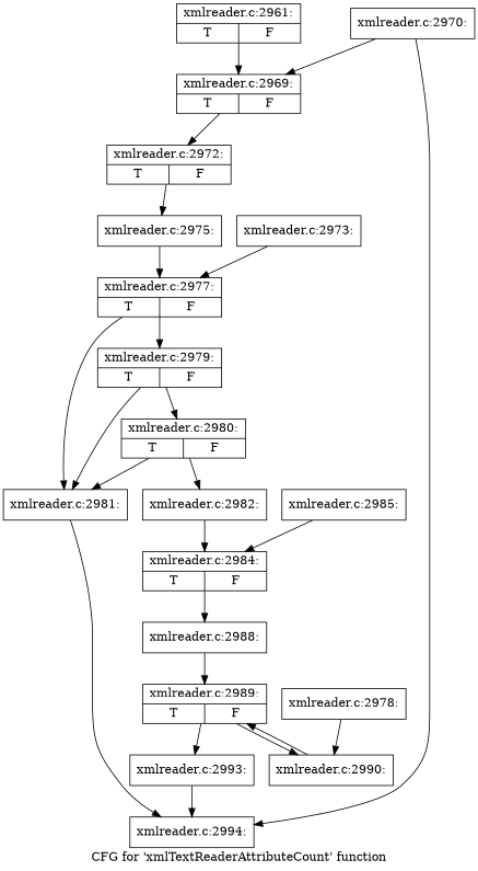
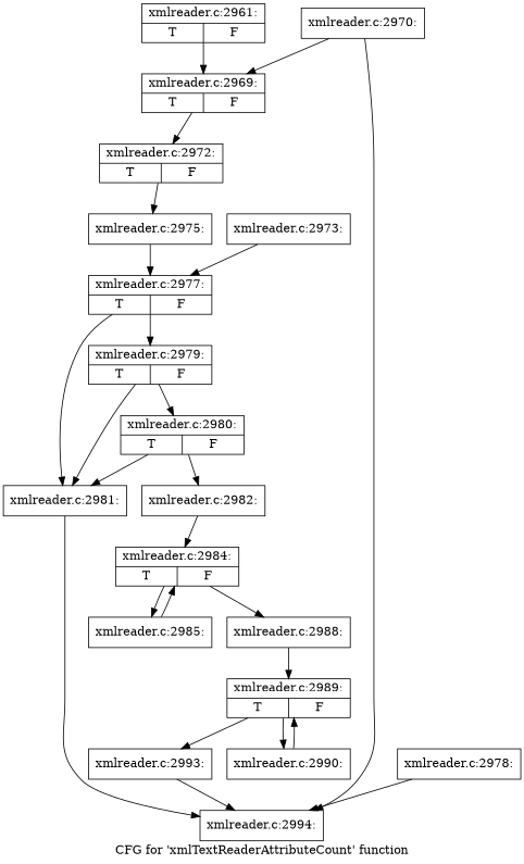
  digraph {
    label="CFG for 'xmlTextReaderAttributeCount' function"
    node [shape=record]
    n1 [label="{xmlreader.c:2961:|{<s0>T|<s1>F}}"]
    n2 [label="{xmlreader.c:2969:|{<s0>T|<s1>F}}"]
    n3 [label="{xmlreader.c:2972:|{<s0>T|<s1>F}}"]
    n4 [label="{xmlreader.c:2994:}"]
    n5 [label="{xmlreader.c:2970:}"]
    n6 [label="{xmlreader.c:2975:}"]
    n7 [label="{xmlreader.c:2973:}"]
    n8 [label="{xmlreader.c:2977:|{<s0>T|<s1>F}}"]
    n9 [label="{xmlreader.c:2979:|{<s0>T|<s1>F}}"]
    n10 [label="{xmlreader.c:2981:}"]
    n11 [label="{xmlreader.c:2978:}"]
    n12 [label="{xmlreader.c:2980:|{<s0>T|<s1>F}}"]
    n13 [label="{xmlreader.c:2982:}"]
    n14 [label="{xmlreader.c:2984:|{<s0>T|<s1>F}}"]
    n15 [label="{xmlreader.c:2985:}"]
    n16 [label="{xmlreader.c:2988:}"]
    n17 [label="{xmlreader.c:2989:|{<s0>T|<s1>F}}"]
    n18 [label="{xmlreader.c:2990:}"]
    n19 [label="{xmlreader.c:2993:}"]
    n1 -> n2
    n2 -> n3
    n3 -> n6
    n5 -> n2
    n5 -> n4
    n6 -> n8
    n7 -> n8
    n8 -> n9
    n8 -> n10
    n9 -> n10
    n9 -> n12
    n10 -> n4
-   n11 -> n18
+   n11 -> n4
    n12 -> n10
    n12 -> n13
    n13 -> n14
+   n14 -> n15
    n14 -> n16
    n15 -> n14
    n16 -> n17
    n17 -> n18
    n17 -> n19
    n18 -> n17
    n19 -> n4
  }
